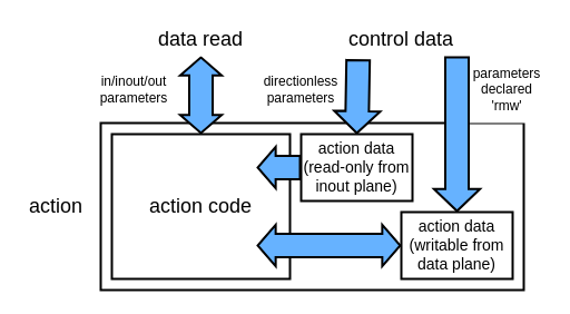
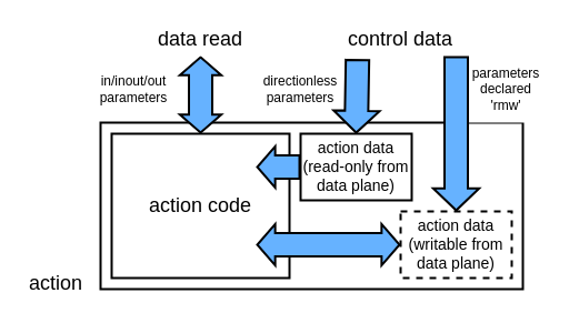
  <mxCell id="0" />
  <mxCell id="1" parent="0" />
  <mxCell id="2" value="" style="rounded=0;whiteSpace=wrap;html=1;strokeWidth=2;" vertex="1" parent="1"><mxGeometry x="90" y="110" width="380" height="150" as="geometry" /></mxCell>
  <mxCell id="3" value="&lt;font style=&quot;font-size: 12px;&quot;&gt;in/inout/out parameters&lt;/font&gt;" style="rounded=0;whiteSpace=wrap;html=1;strokeWidth=2;strokeColor=none;" vertex="1" parent="1"><mxGeometry x="80" y="60" width="80" height="40" as="geometry" /></mxCell>
  <mxCell id="4" value="&lt;font style=&quot;font-size: 12px;&quot;&gt;directionless parameters&lt;/font&gt;" style="rounded=0;whiteSpace=wrap;html=1;strokeWidth=2;strokeColor=none;" vertex="1" parent="1"><mxGeometry x="230" y="60" width="80" height="40" as="geometry" /></mxCell>
  <mxCell id="5" value="&lt;font style=&quot;font-size: 18px;&quot;&gt;action code&lt;/font&gt;" style="rounded=0;whiteSpace=wrap;html=1;strokeWidth=2;" vertex="1" parent="1"><mxGeometry x="100" y="120" width="160" height="130" as="geometry" /></mxCell>
  <mxCell id="6" value="" style="shape=flexArrow;endArrow=classic;html=1;rounded=0;fillColor=#66B2FF;strokeWidth=2;endWidth=14.286;endSize=4.714;width=20;" edge="1" parent="1"><mxGeometry width="50" height="50" relative="1" as="geometry"><mxPoint x="270" y="150" as="sourcePoint" /><mxPoint x="230" y="150" as="targetPoint" /><Array as="points" /></mxGeometry></mxCell>
- <mxCell id="7" value="&lt;font style=&quot;font-size: 14px;&quot;&gt;action data (read-only from inout plane)&lt;/font&gt;" style="rounded=0;whiteSpace=wrap;html=1;strokeWidth=2;" vertex="1" parent="1"><mxGeometry x="270" y="120" width="100" height="60" as="geometry" /></mxCell>
- <mxCell id="8" value="&lt;font style=&quot;font-size: 14px;&quot;&gt;action data (writable from data plane)&lt;/font&gt;" style="rounded=0;whiteSpace=wrap;html=1;strokeWidth=2;" vertex="1" parent="1"><mxGeometry x="360" y="190" width="100" height="60" as="geometry" /></mxCell>
+ <mxCell id="7" value="&lt;font style=&quot;font-size: 14px;&quot;&gt;action data (read-only from data plane)&lt;/font&gt;" style="rounded=0;whiteSpace=wrap;html=1;strokeWidth=2;" vertex="1" parent="1"><mxGeometry x="270" y="120" width="100" height="60" as="geometry" /></mxCell>
+ <mxCell id="8" value="&lt;font style=&quot;font-size: 14px;&quot;&gt;action data (writable from data plane)&lt;/font&gt;" style="rounded=0;whiteSpace=wrap;html=1;strokeWidth=2;dashed=1;" vertex="1" parent="1"><mxGeometry x="360" y="190" width="100" height="60" as="geometry" /></mxCell>
  <mxCell id="9" value="" style="shape=flexArrow;endArrow=classic;html=1;rounded=0;fillColor=#66B2FF;strokeWidth=2;endWidth=18.286;endSize=5.903;width=20;entryX=0.5;entryY=0;entryDx=0;entryDy=0;exitX=0.306;exitY=1.086;exitDx=0;exitDy=0;exitPerimeter=0;" edge="1" parent="1" source="10" target="7"><mxGeometry width="50" height="50" relative="1" as="geometry"><mxPoint x="320" y="70" as="sourcePoint" /><mxPoint x="240" y="160" as="targetPoint" /><Array as="points" /></mxGeometry></mxCell>
  <mxCell id="10" value="&lt;font style=&quot;font-size: 18px;&quot;&gt;control data&lt;/font&gt;" style="rounded=0;whiteSpace=wrap;html=1;strokeWidth=2;strokeColor=none;" vertex="1" parent="1"><mxGeometry x="260" y="20" width="200" height="30" as="geometry" /></mxCell>
  <mxCell id="11" value="" style="shape=flexArrow;endArrow=classic;startArrow=classic;html=1;rounded=0;fillColor=#66B2FF;strokeWidth=2;endWidth=14.286;endSize=4.714;startWidth=14.286;startSize=4.714;width=20;exitX=0;exitY=0.5;exitDx=0;exitDy=0;" edge="1" parent="1" source="8"><mxGeometry width="50" height="50" relative="1" as="geometry"><mxPoint x="270" y="210" as="sourcePoint" /><mxPoint x="230" y="220" as="targetPoint" /><Array as="points" /></mxGeometry></mxCell>
  <mxCell id="12" value="&lt;font style=&quot;font-size: 12px;&quot;&gt;parameters declared 'rmw'&lt;/font&gt;" style="rounded=0;whiteSpace=wrap;html=1;strokeWidth=2;strokeColor=none;" vertex="1" parent="1"><mxGeometry x="420" y="50" width="70" height="60" as="geometry" /></mxCell>
  <mxCell id="13" value="" style="shape=flexArrow;endArrow=classic;html=1;rounded=0;fillColor=#66B2FF;strokeWidth=2;endWidth=18.286;endSize=5.903;width=20;entryX=0.5;entryY=0;entryDx=0;entryDy=0;exitX=0.75;exitY=1;exitDx=0;exitDy=0;" edge="1" parent="1" source="10" target="8"><mxGeometry width="50" height="50" relative="1" as="geometry"><mxPoint x="401" y="56.5" as="sourcePoint" /><mxPoint x="400" y="123.5" as="targetPoint" /><Array as="points" /></mxGeometry></mxCell>
  <mxCell id="14" value="" style="shape=flexArrow;endArrow=classic;startArrow=classic;html=1;rounded=0;fillColor=#66B2FF;strokeWidth=2;endWidth=14.286;endSize=4.714;startWidth=14.286;startSize=4.714;width=20;" edge="1" parent="1" target="5"><mxGeometry width="50" height="50" relative="1" as="geometry"><mxPoint x="180" y="50" as="sourcePoint" /><mxPoint x="240" y="230" as="targetPoint" /><Array as="points" /></mxGeometry></mxCell>
  <mxCell id="15" value="&lt;font style=&quot;font-size: 18px;&quot;&gt;data read&lt;/font&gt;" style="rounded=0;whiteSpace=wrap;html=1;strokeWidth=2;strokeColor=none;" vertex="1" parent="1"><mxGeometry x="120" y="20" width="120" height="30" as="geometry" /></mxCell>
- <mxCell id="16" value="&lt;font style=&quot;font-size: 18px;&quot;&gt;action&lt;/font&gt;" style="rounded=0;whiteSpace=wrap;html=1;strokeWidth=2;strokeColor=none;" vertex="1" parent="1"><mxGeometry x="20" y="170" width="60" height="30" as="geometry" /></mxCell>
+ <mxCell id="16" value="&lt;font style=&quot;font-size: 18px;&quot;&gt;action&lt;/font&gt;" style="rounded=0;whiteSpace=wrap;html=1;strokeWidth=2;strokeColor=none;" vertex="1" parent="1"><mxGeometry x="20" y="240" width="60" height="30" as="geometry" /></mxCell>
